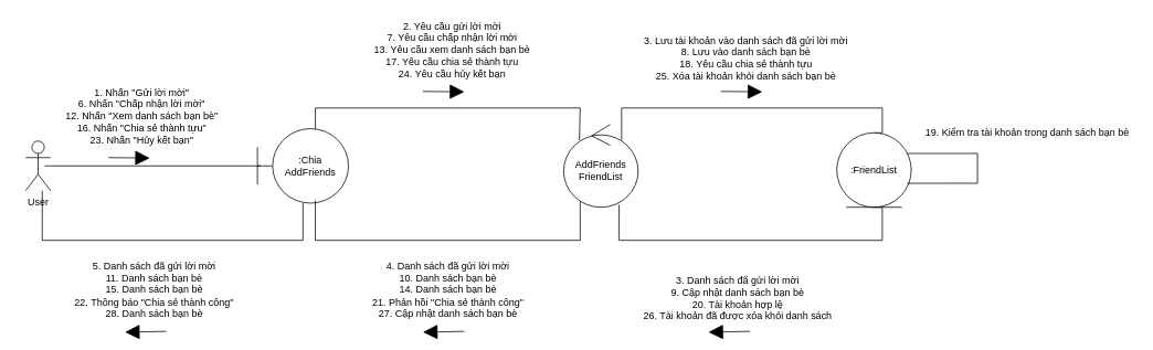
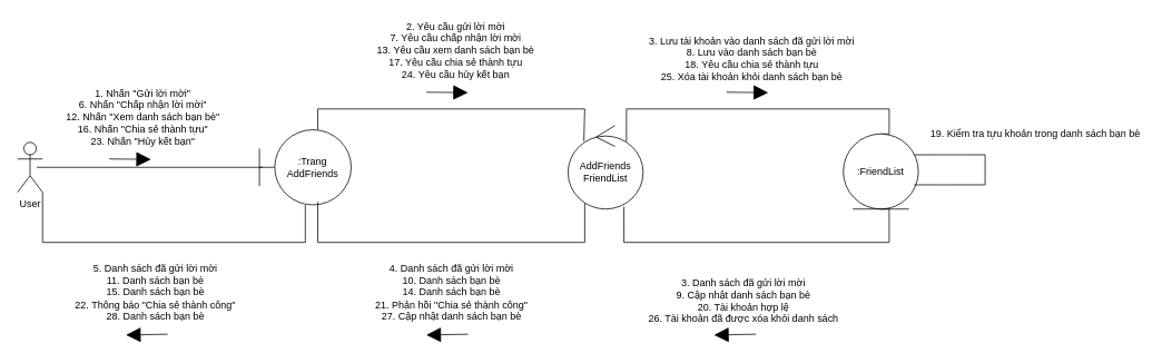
  <mxCell id="0" />
  <mxCell id="1" parent="0" />
- <mxCell id="2" value="User" style="shape=umlActor;verticalLabelPosition=bottom;verticalAlign=top;html=1;outlineConnect=0;" vertex="1" parent="1"><mxGeometry x="30" y="170" width="30" height="60" as="geometry" /></mxCell>
+ <mxCell id="2" value="User" style="shape=umlActor;verticalLabelPosition=bottom;verticalAlign=top;html=1;outlineConnect=0;" vertex="1" parent="1"><mxGeometry x="20" y="170" width="30" height="60" as="geometry" /></mxCell>
  <mxCell id="3" value="" style="endArrow=none;html=1;exitX=0.767;exitY=0.5;exitDx=0;exitDy=0;exitPerimeter=0;entryX=0.036;entryY=0.5;entryDx=0;entryDy=0;entryPerimeter=0;" edge="1" parent="1" source="2" target="6"><mxGeometry width="50" height="50" relative="1" as="geometry"><mxPoint x="480" y="310" as="sourcePoint" /><mxPoint x="238" y="200" as="targetPoint" /></mxGeometry></mxCell>
  <mxCell id="4" style="edgeStyle=orthogonalEdgeStyle;rounded=0;jumpSize=6;orthogonalLoop=1;jettySize=auto;html=1;startSize=6;endArrow=none;endFill=0;endSize=15;strokeWidth=1;entryX=0.211;entryY=0.19;entryDx=0;entryDy=0;entryPerimeter=0;" edge="1" parent="1" source="6" target="9"><mxGeometry relative="1" as="geometry"><Array as="points"><mxPoint x="380" y="130" /><mxPoint x="700" y="130" /></Array></mxGeometry></mxCell>
  <mxCell id="5" style="edgeStyle=orthogonalEdgeStyle;rounded=0;jumpSize=6;orthogonalLoop=1;jettySize=auto;html=1;startSize=6;endArrow=none;endFill=0;endSize=15;strokeWidth=1;" edge="1" parent="1" source="6" target="2"><mxGeometry relative="1" as="geometry"><Array as="points"><mxPoint x="365" y="290" /><mxPoint x="50" y="290" /></Array></mxGeometry></mxCell>
- <mxCell id="6" value=":Chia&lt;br&gt;AddFriends" style="shape=umlBoundary;whiteSpace=wrap;html=1;" vertex="1" parent="1"><mxGeometry x="310" y="155" width="110" height="90" as="geometry" /></mxCell>
+ <mxCell id="6" value=":Trang&lt;br&gt;AddFriends" style="shape=umlBoundary;whiteSpace=wrap;html=1;" vertex="1" parent="1"><mxGeometry x="310" y="155" width="110" height="90" as="geometry" /></mxCell>
  <mxCell id="7" style="edgeStyle=orthogonalEdgeStyle;rounded=0;jumpSize=6;orthogonalLoop=1;jettySize=auto;html=1;entryX=0.5;entryY=0;entryDx=0;entryDy=0;startSize=6;endArrow=none;endFill=0;endSize=15;strokeWidth=1;exitX=0.778;exitY=0.19;exitDx=0;exitDy=0;exitPerimeter=0;" edge="1" parent="1" source="9" target="11"><mxGeometry relative="1" as="geometry"><Array as="points"><mxPoint x="750" y="130" /><mxPoint x="1065" y="130" /></Array></mxGeometry></mxCell>
  <mxCell id="8" style="edgeStyle=orthogonalEdgeStyle;rounded=0;jumpSize=6;orthogonalLoop=1;jettySize=auto;html=1;entryX=0.636;entryY=0.962;entryDx=0;entryDy=0;entryPerimeter=0;startSize=6;endArrow=none;endFill=0;endSize=15;strokeWidth=1;" edge="1" parent="1" source="9" target="6"><mxGeometry relative="1" as="geometry"><Array as="points"><mxPoint x="700" y="290" /><mxPoint x="380" y="290" /></Array></mxGeometry></mxCell>
  <mxCell id="9" value="AddFriends&lt;br&gt;FriendList" style="ellipse;shape=umlControl;whiteSpace=wrap;html=1;" vertex="1" parent="1"><mxGeometry x="680" y="150" width="90" height="100" as="geometry" /></mxCell>
  <mxCell id="10" style="edgeStyle=orthogonalEdgeStyle;rounded=0;jumpSize=6;orthogonalLoop=1;jettySize=auto;html=1;exitX=0.5;exitY=1;exitDx=0;exitDy=0;entryX=0.744;entryY=0.97;entryDx=0;entryDy=0;entryPerimeter=0;startSize=6;endArrow=none;endFill=0;endSize=15;strokeWidth=1;" edge="1" parent="1" source="11" target="9"><mxGeometry relative="1" as="geometry"><Array as="points"><mxPoint x="1065" y="290" /><mxPoint x="747" y="290" /></Array></mxGeometry></mxCell>
  <mxCell id="11" value=":FriendList" style="ellipse;shape=umlEntity;whiteSpace=wrap;html=1;" vertex="1" parent="1"><mxGeometry x="1010" y="160" width="90" height="90" as="geometry" /></mxCell>
  <mxCell id="12" value="" style="endArrow=block;html=1;endSize=15;endFill=1;" edge="1" parent="1"><mxGeometry x="0.188" y="30" width="50" height="50" relative="1" as="geometry"><mxPoint x="510" y="110" as="sourcePoint" /><mxPoint x="560" y="110.5" as="targetPoint" /><mxPoint as="offset" /></mxGeometry></mxCell>
  <mxCell id="13" value="2. Yêu cầu gửi lời mời&lt;br&gt;7. Yêu cầu chấp nhận lời mời&lt;br&gt;13. Yêu cầu xem danh sách bạn bè&lt;br&gt;17. Yêu cầu chia sẻ thành tựu&lt;br&gt;24. Yêu cầu hủy kết bạn" style="text;html=1;align=center;verticalAlign=middle;resizable=0;points=[];autosize=1;" vertex="1" parent="1"><mxGeometry x="445" y="20" width="200" height="80" as="geometry" /></mxCell>
  <mxCell id="14" value="" style="endArrow=block;html=1;endSize=15;endFill=1;" edge="1" parent="1"><mxGeometry x="0.188" y="30" width="50" height="50" relative="1" as="geometry"><mxPoint x="130" y="190" as="sourcePoint" /><mxPoint x="180" y="190.5" as="targetPoint" /><mxPoint as="offset" /></mxGeometry></mxCell>
  <mxCell id="15" value="1. Nhấn &quot;Gửi lời mời&quot;&lt;br&gt;6. Nhấn &quot;Chấp nhận lời mời&quot;&lt;br&gt;12. Nhấn &quot;Xem danh sách bạn bè&quot;&lt;br&gt;16. Nhấn &quot;Chia sẻ thành tựu&quot;&lt;br&gt;23. Nhấn &quot;Hủy kết bạn&quot;" style="text;html=1;align=center;verticalAlign=middle;resizable=0;points=[];autosize=1;" vertex="1" parent="1"><mxGeometry x="70" y="100" width="200" height="80" as="geometry" /></mxCell>
  <mxCell id="16" value="" style="endArrow=block;html=1;endSize=15;endFill=1;" edge="1" parent="1"><mxGeometry x="0.188" y="30" width="50" height="50" relative="1" as="geometry"><mxPoint x="870" y="110" as="sourcePoint" /><mxPoint x="920" y="110.5" as="targetPoint" /><mxPoint as="offset" /></mxGeometry></mxCell>
  <mxCell id="17" value="3. Lưu tài khoản vào danh sách đã gửi lời mời&lt;br&gt;8. Lưu vào danh sách bạn bè&lt;br&gt;18. Yêu cầu chia sẻ thành tựu&lt;br&gt;25. Xóa tài khoản khỏi danh sách bạn bè" style="text;html=1;align=center;verticalAlign=middle;resizable=0;points=[];autosize=1;" vertex="1" parent="1"><mxGeometry x="770" y="40" width="260" height="60" as="geometry" /></mxCell>
  <mxCell id="18" style="edgeStyle=orthogonalEdgeStyle;rounded=0;jumpSize=6;orthogonalLoop=1;jettySize=auto;html=1;startSize=6;endArrow=none;endFill=0;endSize=15;strokeWidth=1;entryX=0.944;entryY=0.678;entryDx=0;entryDy=0;entryPerimeter=0;exitX=0.944;exitY=0.278;exitDx=0;exitDy=0;exitPerimeter=0;" edge="1" parent="1" source="11" target="11"><mxGeometry relative="1" as="geometry"><mxPoint x="1097" y="170" as="sourcePoint" /><mxPoint x="1110" y="210" as="targetPoint" /><Array as="points"><mxPoint x="1180" y="185" /><mxPoint x="1180" y="221" /></Array></mxGeometry></mxCell>
- <mxCell id="19" value="19. Kiểm tra tài khoản trong danh sách bạn bè" style="text;html=1;align=center;verticalAlign=middle;resizable=0;points=[];autosize=1;" vertex="1" parent="1"><mxGeometry x="1110" y="150" width="260" height="20" as="geometry" /></mxCell>
+ <mxCell id="19" value="19. Kiểm tra tựu khoản trong danh sách bạn bè" style="text;html=1;align=center;verticalAlign=middle;resizable=0;points=[];autosize=1;" vertex="1" parent="1"><mxGeometry x="1110" y="150" width="260" height="20" as="geometry" /></mxCell>
  <mxCell id="20" value="" style="group" vertex="1" connectable="0" parent="1"><mxGeometry x="440" y="310" width="200" height="91" as="geometry" /></mxCell>
  <mxCell id="21" value="" style="endArrow=block;html=1;endSize=15;endFill=1;" edge="1" parent="20"><mxGeometry x="0.188" y="30" width="50" height="50" relative="1" as="geometry"><mxPoint x="120" y="90" as="sourcePoint" /><mxPoint x="70" y="91" as="targetPoint" /><mxPoint as="offset" /></mxGeometry></mxCell>
  <mxCell id="22" value="4. Danh sách đã gửi lời mời&lt;br&gt;10. Danh sách bạn bè&lt;br&gt;14. Danh sách bạn bè&lt;br&gt;21. Phản hồi &quot;Chia sẻ thành công&quot;&lt;br&gt;27. Cập nhật danh sách bạn bè" style="text;html=1;align=center;verticalAlign=middle;resizable=0;points=[];autosize=1;" vertex="1" parent="20"><mxGeometry width="200" height="80" as="geometry" /></mxCell>
  <mxCell id="23" value="" style="group" vertex="1" connectable="0" parent="1"><mxGeometry x="80" y="310" width="210" height="91" as="geometry" /></mxCell>
  <mxCell id="24" value="" style="endArrow=block;html=1;endSize=15;endFill=1;" edge="1" parent="23"><mxGeometry x="0.188" y="30" width="50" height="50" relative="1" as="geometry"><mxPoint x="120" y="90" as="sourcePoint" /><mxPoint x="70" y="91" as="targetPoint" /><mxPoint as="offset" /></mxGeometry></mxCell>
  <mxCell id="25" value="5. Danh sách đã gửi lời mời&lt;br&gt;11. Danh sách bạn bè&lt;br&gt;15. Danh sách bạn bè&lt;br&gt;22. Thông báo &quot;Chia sẻ thành công&quot;&lt;br&gt;28. Danh sách bạn bè" style="text;html=1;align=center;verticalAlign=middle;resizable=0;points=[];autosize=1;" vertex="1" parent="23"><mxGeometry width="210" height="80" as="geometry" /></mxCell>
  <mxCell id="26" value="" style="group" vertex="1" connectable="0" parent="1"><mxGeometry x="770" y="330" width="240" height="71" as="geometry" /></mxCell>
  <mxCell id="27" value="" style="endArrow=block;html=1;endSize=15;endFill=1;" edge="1" parent="26"><mxGeometry x="0.188" y="30" width="50" height="50" relative="1" as="geometry"><mxPoint x="135" y="70" as="sourcePoint" /><mxPoint x="85" y="71" as="targetPoint" /><mxPoint as="offset" /></mxGeometry></mxCell>
  <mxCell id="28" value="3. Danh sách đã gửi lời mời&lt;br&gt;9. Cập nhật danh sách bạn bè&lt;br&gt;20. Tài khoản hợp lệ&lt;br&gt;26. Tài khoản đã được xóa khỏi danh sách" style="text;html=1;align=center;verticalAlign=middle;resizable=0;points=[];autosize=1;" vertex="1" parent="26"><mxGeometry width="240" height="60" as="geometry" /></mxCell>
